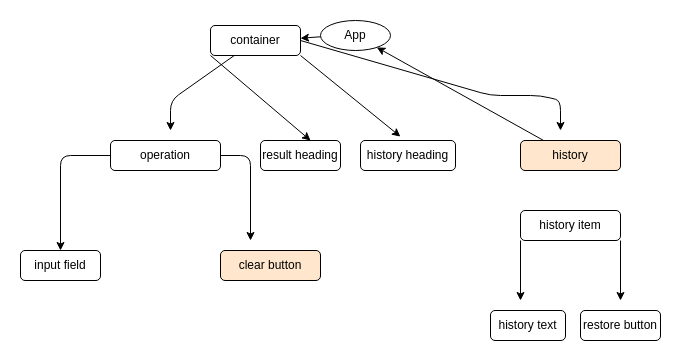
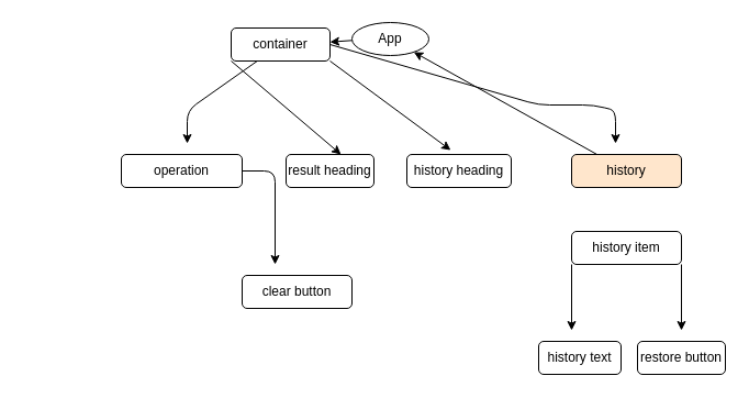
  <mxCell id="0" />
  <mxCell id="1" parent="0" />
  <mxCell id="2" value="" style="edgeStyle=none;html=1;" parent="1" source="3" target="8" edge="1"><mxGeometry relative="1" as="geometry" /></mxCell>
  <mxCell id="3" value="App" style="ellipse;whiteSpace=wrap;html=1;" parent="1" vertex="1"><mxGeometry x="320" y="20" width="70" height="30" as="geometry" /></mxCell>
  <mxCell id="4" style="edgeStyle=none;html=1;" parent="1" source="8" edge="1"><mxGeometry relative="1" as="geometry"><mxPoint x="170" y="130" as="targetPoint" /><Array as="points"><mxPoint x="170" y="100" /></Array></mxGeometry></mxCell>
  <mxCell id="5" style="edgeStyle=none;html=1;exitX=1;exitY=0.5;exitDx=0;exitDy=0;" parent="1" source="8" edge="1"><mxGeometry relative="1" as="geometry"><mxPoint x="560" y="130" as="targetPoint" /><Array as="points"><mxPoint x="490" y="95" /><mxPoint x="540" y="95" /><mxPoint x="560" y="100" /></Array></mxGeometry></mxCell>
  <mxCell id="6" style="edgeStyle=none;html=1;exitX=0;exitY=1;exitDx=0;exitDy=0;" edge="1" parent="1" source="8"><mxGeometry relative="1" as="geometry"><mxPoint x="310" y="140" as="targetPoint" /></mxGeometry></mxCell>
  <mxCell id="7" style="edgeStyle=none;html=1;exitX=1;exitY=1;exitDx=0;exitDy=0;entryX=0.42;entryY=-0.13;entryDx=0;entryDy=0;entryPerimeter=0;" edge="1" parent="1" source="8" target="25"><mxGeometry relative="1" as="geometry" /></mxCell>
  <mxCell id="8" value="container" style="rounded=1;whiteSpace=wrap;html=1;" parent="1" vertex="1"><mxGeometry x="210" y="25" width="90" height="30" as="geometry" /></mxCell>
  <mxCell id="9" value="" style="edgeStyle=none;html=1;" parent="1" source="10" target="3" edge="1"><mxGeometry relative="1" as="geometry" /></mxCell>
  <mxCell id="10" value="history" style="rounded=1;whiteSpace=wrap;html=1;fillColor=#ffe6cc;" parent="1" vertex="1"><mxGeometry x="520" y="140" width="100" height="30" as="geometry" /></mxCell>
  <mxCell id="11" style="edgeStyle=none;html=1;exitX=0;exitY=1;exitDx=0;exitDy=0;entryX=0;entryY=1;entryDx=0;entryDy=0;" parent="1" source="16" target="16" edge="1"><mxGeometry relative="1" as="geometry"><mxPoint x="170" y="240" as="targetPoint" /></mxGeometry></mxCell>
  <mxCell id="12" style="edgeStyle=none;html=1;exitX=1;exitY=1;exitDx=0;exitDy=0;entryX=1;entryY=1;entryDx=0;entryDy=0;" parent="1" source="16" edge="1" target="16"><mxGeometry relative="1" as="geometry"><mxPoint x="310.176" y="189.882" as="targetPoint" /></mxGeometry></mxCell>
  <mxCell id="13" style="edgeStyle=none;html=1;exitX=0;exitY=1;exitDx=0;exitDy=0;entryX=0;entryY=1;entryDx=0;entryDy=0;" parent="1" source="16" target="16" edge="1"><mxGeometry relative="1" as="geometry"><mxPoint x="200" y="240" as="targetPoint" /></mxGeometry></mxCell>
- <mxCell id="14" style="edgeStyle=none;html=1;exitX=0;exitY=0.5;exitDx=0;exitDy=0;entryX=0.5;entryY=0;entryDx=0;entryDy=0;" parent="1" source="16" target="17" edge="1"><mxGeometry relative="1" as="geometry"><Array as="points"><mxPoint x="60" y="155" /></Array></mxGeometry></mxCell>
  <mxCell id="15" style="edgeStyle=none;html=1;exitX=1;exitY=0.5;exitDx=0;exitDy=0;" edge="1" parent="1" source="16"><mxGeometry relative="1" as="geometry"><mxPoint x="250" y="240" as="targetPoint" /><Array as="points"><mxPoint x="250" y="155" /></Array></mxGeometry></mxCell>
  <mxCell id="16" value="operation" style="rounded=1;whiteSpace=wrap;html=1;" parent="1" vertex="1"><mxGeometry x="110" y="140" width="110" height="30" as="geometry" /></mxCell>
- <mxCell id="17" value="input field" style="rounded=1;whiteSpace=wrap;html=1;" parent="1" vertex="1"><mxGeometry x="20" y="250" width="80" height="30" as="geometry" /></mxCell>
  <mxCell id="18" style="edgeStyle=none;html=1;exitX=0;exitY=1;exitDx=0;exitDy=0;" parent="1" source="20" edge="1"><mxGeometry relative="1" as="geometry"><mxPoint x="520" y="300" as="targetPoint" /></mxGeometry></mxCell>
  <mxCell id="19" style="edgeStyle=none;html=1;exitX=1;exitY=1;exitDx=0;exitDy=0;" parent="1" source="20" edge="1"><mxGeometry relative="1" as="geometry"><mxPoint x="620" y="300" as="targetPoint" /></mxGeometry></mxCell>
  <mxCell id="20" value="history item" style="rounded=1;whiteSpace=wrap;html=1;" parent="1" vertex="1"><mxGeometry x="520" y="210" width="100" height="30" as="geometry" /></mxCell>
  <mxCell id="21" value="restore button" style="rounded=1;whiteSpace=wrap;html=1;" parent="1" vertex="1"><mxGeometry x="580" y="310" width="80" height="30" as="geometry" /></mxCell>
  <mxCell id="22" value="history text" style="rounded=1;whiteSpace=wrap;html=1;" parent="1" vertex="1"><mxGeometry x="490" y="310" width="75" height="30" as="geometry" /></mxCell>
- <mxCell id="23" value="clear button" style="rounded=1;whiteSpace=wrap;html=1;fillColor=#ffe6cc;" vertex="1" parent="1"><mxGeometry x="220" y="250" width="100" height="30" as="geometry" /></mxCell>
+ <mxCell id="23" value="clear button" style="rounded=1;whiteSpace=wrap;html=1;" vertex="1" parent="1"><mxGeometry x="220" y="250" width="100" height="30" as="geometry" /></mxCell>
  <mxCell id="24" value="result heading" style="rounded=1;whiteSpace=wrap;html=1;" vertex="1" parent="1"><mxGeometry x="260" y="140" width="80" height="30" as="geometry" /></mxCell>
- <mxCell id="25" value="history heading" style="rounded=1;whiteSpace=wrap;html=1;" vertex="1" parent="1"><mxGeometry x="360" y="140" width="95" height="30" as="geometry" /></mxCell>
+ <mxCell id="25" value="history heading" style="rounded=1;whiteSpace=wrap;html=1;" vertex="1" parent="1"><mxGeometry x="370" y="140" width="95" height="30" as="geometry" /></mxCell>
